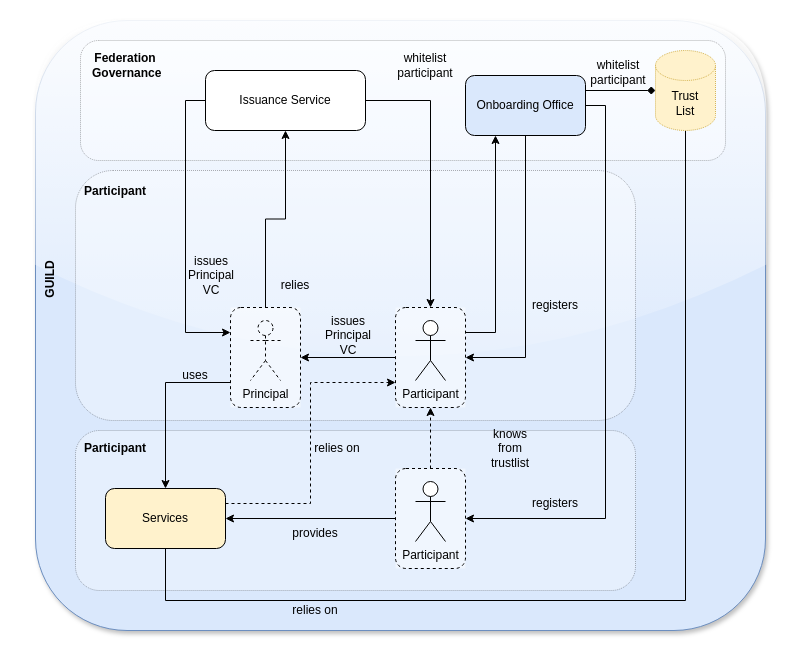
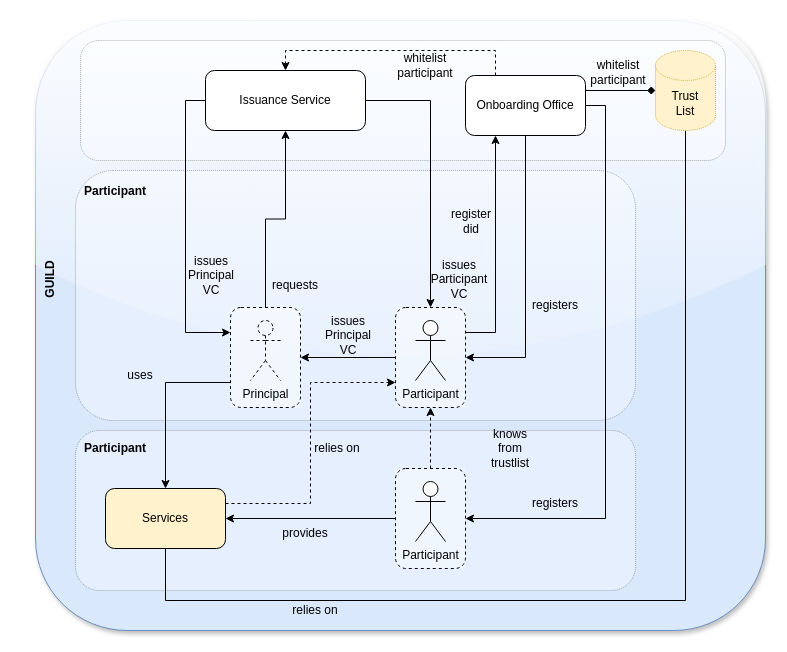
  <mxCell id="0" />
  <mxCell id="1" parent="0" />
  <mxCell id="2" value="" style="rounded=1;whiteSpace=wrap;html=1;fillColor=#dae8fc;strokeColor=#6c8ebf;glass=1;shadow=1;" parent="1" vertex="1"><mxGeometry x="35" y="20" width="730" height="610" as="geometry" /></mxCell>
  <mxCell id="3" value="" style="rounded=1;whiteSpace=wrap;html=1;dashed=1;fillColor=default;dashPattern=1 1;opacity=30;" parent="1" vertex="1"><mxGeometry x="80" y="40" width="645" height="120" as="geometry" /></mxCell>
  <mxCell id="4" value="" style="rounded=1;whiteSpace=wrap;html=1;dashed=1;fillColor=default;dashPattern=1 1;opacity=30;" parent="1" vertex="1"><mxGeometry x="75" y="170" width="560" height="250" as="geometry" /></mxCell>
  <mxCell id="5" value="" style="rounded=1;whiteSpace=wrap;html=1;dashed=1;fillColor=default;dashPattern=1 1;opacity=30;" parent="1" vertex="1"><mxGeometry x="75" y="430" width="560" height="160" as="geometry" /></mxCell>
  <mxCell id="6" style="edgeStyle=orthogonalEdgeStyle;rounded=0;orthogonalLoop=1;jettySize=auto;html=1;exitX=0.5;exitY=1;exitDx=0;exitDy=0;entryX=1;entryY=0.5;entryDx=0;entryDy=0;" parent="1" source="10" target="22" edge="1"><mxGeometry relative="1" as="geometry" /></mxCell>
  <mxCell id="7" style="edgeStyle=orthogonalEdgeStyle;rounded=0;orthogonalLoop=1;jettySize=auto;html=1;exitX=1;exitY=0.5;exitDx=0;exitDy=0;entryX=1;entryY=0.5;entryDx=0;entryDy=0;" parent="1" source="10" target="28" edge="1"><mxGeometry relative="1" as="geometry" /></mxCell>
+ <mxCell id="8" style="edgeStyle=orthogonalEdgeStyle;rounded=0;orthogonalLoop=1;jettySize=auto;html=1;exitX=0.25;exitY=0;exitDx=0;exitDy=0;entryX=0.5;entryY=0;entryDx=0;entryDy=0;dashed=1;" parent="1" source="10" target="16" edge="1"><mxGeometry relative="1" as="geometry" /></mxCell>
  <mxCell id="9" style="edgeStyle=orthogonalEdgeStyle;rounded=0;orthogonalLoop=1;jettySize=auto;html=1;exitX=1;exitY=0.25;exitDx=0;exitDy=0;entryX=0;entryY=0.5;entryDx=0;entryDy=0;entryPerimeter=0;endArrow=diamond;" parent="1" source="10" target="35" edge="1"><mxGeometry relative="1" as="geometry" /></mxCell>
- <mxCell id="10" value="Onboarding Office" style="rounded=1;whiteSpace=wrap;html=1;fillColor=#dae8fc;" parent="1" vertex="1"><mxGeometry x="465" y="75" width="120" height="60" as="geometry" /></mxCell>
+ <mxCell id="10" value="Onboarding Office" style="rounded=1;whiteSpace=wrap;html=1;" parent="1" vertex="1"><mxGeometry x="465" y="75" width="120" height="60" as="geometry" /></mxCell>
  <mxCell id="11" style="edgeStyle=orthogonalEdgeStyle;rounded=0;orthogonalLoop=1;jettySize=auto;html=1;exitX=0;exitY=0.5;exitDx=0;exitDy=0;entryX=1;entryY=0.5;entryDx=0;entryDy=0;" parent="1" source="22" target="25" edge="1"><mxGeometry relative="1" as="geometry"><mxPoint x="330" y="357" as="sourcePoint" /></mxGeometry></mxCell>
  <mxCell id="12" style="edgeStyle=orthogonalEdgeStyle;rounded=0;orthogonalLoop=1;jettySize=auto;html=1;exitX=0.5;exitY=0;exitDx=0;exitDy=0;" parent="1" source="25" target="16" edge="1"><mxGeometry relative="1" as="geometry" /></mxCell>
  <mxCell id="13" value="registers" style="text;html=1;strokeColor=none;fillColor=none;align=center;verticalAlign=middle;whiteSpace=wrap;rounded=0;dashed=1;" parent="1" vertex="1"><mxGeometry x="525" y="290" width="60" height="30" as="geometry" /></mxCell>
  <mxCell id="14" style="edgeStyle=orthogonalEdgeStyle;rounded=0;orthogonalLoop=1;jettySize=auto;html=1;exitX=0;exitY=0.5;exitDx=0;exitDy=0;entryX=0;entryY=0.25;entryDx=0;entryDy=0;" parent="1" source="16" target="25" edge="1"><mxGeometry relative="1" as="geometry" /></mxCell>
  <mxCell id="15" style="edgeStyle=orthogonalEdgeStyle;rounded=0;orthogonalLoop=1;jettySize=auto;html=1;exitX=1;exitY=0.5;exitDx=0;exitDy=0;entryX=0.5;entryY=0;entryDx=0;entryDy=0;" parent="1" source="16" target="22" edge="1"><mxGeometry relative="1" as="geometry" /></mxCell>
  <mxCell id="16" value="Issuance Service" style="rounded=1;whiteSpace=wrap;html=1;" parent="1" vertex="1"><mxGeometry x="205" y="70" width="160" height="60" as="geometry" /></mxCell>
- <mxCell id="17" value="relies" style="text;html=1;strokeColor=none;fillColor=none;align=center;verticalAlign=middle;whiteSpace=wrap;rounded=0;dashed=1;" parent="1" vertex="1"><mxGeometry x="265" y="270" width="60" height="30" as="geometry" /></mxCell>
+ <mxCell id="17" value="requests" style="text;html=1;strokeColor=none;fillColor=none;align=center;verticalAlign=middle;whiteSpace=wrap;rounded=0;dashed=1;" parent="1" vertex="1"><mxGeometry x="265" y="270" width="60" height="30" as="geometry" /></mxCell>
  <mxCell id="18" value="issues&lt;br&gt;Principal VC" style="text;html=1;strokeColor=none;fillColor=none;align=center;verticalAlign=middle;whiteSpace=wrap;rounded=0;dashed=1;" parent="1" vertex="1"><mxGeometry x="181" y="260" width="60" height="30" as="geometry" /></mxCell>
+ <mxCell id="19" value="issues&lt;br&gt;Participant&lt;br&gt;VC" style="text;html=1;strokeColor=none;fillColor=none;align=center;verticalAlign=middle;whiteSpace=wrap;rounded=0;dashed=1;" parent="1" vertex="1"><mxGeometry x="429" y="264" width="60" height="30" as="geometry" /></mxCell>
  <mxCell id="20" value="" style="group;fillColor=default;opacity=40;" parent="1" connectable="0" vertex="1"><mxGeometry x="395" y="307" width="70" height="100" as="geometry" /></mxCell>
  <mxCell id="21" value="Participant" style="shape=umlActor;verticalLabelPosition=bottom;verticalAlign=top;html=1;outlineConnect=0;" parent="20" vertex="1"><mxGeometry x="20" y="13" width="30" height="60" as="geometry" /></mxCell>
  <mxCell id="22" value="" style="rounded=1;whiteSpace=wrap;html=1;dashed=1;fillColor=none;" parent="20" vertex="1"><mxGeometry width="70" height="100" as="geometry" /></mxCell>
  <mxCell id="23" value="" style="group;fillColor=default;opacity=50;" parent="1" connectable="0" vertex="1"><mxGeometry x="230" y="307" width="70" height="100" as="geometry" /></mxCell>
  <mxCell id="24" value="Principal" style="shape=umlActor;verticalLabelPosition=bottom;verticalAlign=top;html=1;outlineConnect=0;dashed=1;fillColor=none;" parent="23" vertex="1"><mxGeometry x="20" y="13" width="30" height="60" as="geometry" /></mxCell>
  <mxCell id="25" value="" style="rounded=1;whiteSpace=wrap;html=1;dashed=1;fillColor=none;" parent="23" vertex="1"><mxGeometry width="70" height="100" as="geometry" /></mxCell>
  <mxCell id="26" value="" style="group;fillColor=default;opacity=40;" parent="1" connectable="0" vertex="1"><mxGeometry x="395" y="468" width="70" height="100" as="geometry" /></mxCell>
  <mxCell id="27" value="Participant" style="shape=umlActor;verticalLabelPosition=bottom;verticalAlign=top;html=1;outlineConnect=0;" parent="26" vertex="1"><mxGeometry x="20" y="13" width="30" height="60" as="geometry" /></mxCell>
  <mxCell id="28" value="" style="rounded=1;whiteSpace=wrap;html=1;dashed=1;fillColor=none;" parent="26" vertex="1"><mxGeometry width="70" height="100" as="geometry" /></mxCell>
  <mxCell id="29" style="edgeStyle=orthogonalEdgeStyle;rounded=0;orthogonalLoop=1;jettySize=auto;html=1;exitX=0.5;exitY=1;exitDx=0;exitDy=0;entryX=0.5;entryY=1;entryDx=0;entryDy=0;entryPerimeter=0;endArrow=none;" parent="1" source="31" target="35" edge="1"><mxGeometry relative="1" as="geometry"><Array as="points"><mxPoint x="165" y="600" /><mxPoint x="685" y="600" /></Array></mxGeometry></mxCell>
  <mxCell id="30" style="edgeStyle=orthogonalEdgeStyle;rounded=0;orthogonalLoop=1;jettySize=auto;html=1;exitX=1;exitY=0.25;exitDx=0;exitDy=0;entryX=0;entryY=0.75;entryDx=0;entryDy=0;dashed=1;" parent="1" source="31" target="22" edge="1"><mxGeometry relative="1" as="geometry" /></mxCell>
  <mxCell id="31" value="Services" style="rounded=1;whiteSpace=wrap;html=1;fillColor=#fff2cc;" parent="1" vertex="1"><mxGeometry x="105" y="488" width="120" height="60" as="geometry" /></mxCell>
  <mxCell id="32" style="edgeStyle=orthogonalEdgeStyle;rounded=0;orthogonalLoop=1;jettySize=auto;html=1;exitX=0;exitY=0.75;exitDx=0;exitDy=0;entryX=0.5;entryY=0;entryDx=0;entryDy=0;" parent="1" source="25" target="31" edge="1"><mxGeometry relative="1" as="geometry" /></mxCell>
- <mxCell id="33" value="uses" style="text;html=1;strokeColor=none;fillColor=none;align=center;verticalAlign=middle;whiteSpace=wrap;rounded=0;dashed=1;" parent="1" vertex="1"><mxGeometry x="165" y="360" width="60" height="30" as="geometry" /></mxCell>
+ <mxCell id="33" value="uses" style="text;html=1;strokeColor=none;fillColor=none;align=center;verticalAlign=middle;whiteSpace=wrap;rounded=0;dashed=1;" parent="1" vertex="1"><mxGeometry x="110" y="360" width="60" height="30" as="geometry" /></mxCell>
  <mxCell id="34" value="registers" style="text;html=1;strokeColor=none;fillColor=none;align=center;verticalAlign=middle;whiteSpace=wrap;rounded=0;dashed=1;" parent="1" vertex="1"><mxGeometry x="525" y="488" width="60" height="30" as="geometry" /></mxCell>
  <mxCell id="35" value="Trust&lt;br&gt;List" style="shape=cylinder3;whiteSpace=wrap;html=1;boundedLbl=1;backgroundOutline=1;size=15;dashed=1;dashPattern=1 1;fillColor=#fff2cc;strokeColor=#d6b656;" parent="1" vertex="1"><mxGeometry x="655" y="50" width="60" height="80" as="geometry" /></mxCell>
  <mxCell id="36" style="edgeStyle=orthogonalEdgeStyle;rounded=0;orthogonalLoop=1;jettySize=auto;html=1;exitX=1;exitY=0.25;exitDx=0;exitDy=0;entryX=0.25;entryY=1;entryDx=0;entryDy=0;" parent="1" source="22" target="10" edge="1"><mxGeometry relative="1" as="geometry" /></mxCell>
+ <mxCell id="37" value="register&lt;br&gt;did" style="text;html=1;strokeColor=none;fillColor=none;align=center;verticalAlign=middle;whiteSpace=wrap;rounded=0;dashed=1;" parent="1" vertex="1"><mxGeometry x="441" y="206" width="60" height="30" as="geometry" /></mxCell>
  <mxCell id="38" value="whitelist participant" style="text;html=1;strokeColor=none;fillColor=none;align=center;verticalAlign=middle;whiteSpace=wrap;rounded=0;dashed=1;" parent="1" vertex="1"><mxGeometry x="385" y="50" width="80" height="30" as="geometry" /></mxCell>
  <mxCell id="39" value="whitelist participant" style="text;html=1;strokeColor=none;fillColor=none;align=center;verticalAlign=middle;whiteSpace=wrap;rounded=0;dashed=1;" parent="1" vertex="1"><mxGeometry x="578" y="57" width="80" height="30" as="geometry" /></mxCell>
  <mxCell id="40" style="edgeStyle=orthogonalEdgeStyle;rounded=0;orthogonalLoop=1;jettySize=auto;html=1;exitX=0;exitY=0.5;exitDx=0;exitDy=0;entryX=1;entryY=0.5;entryDx=0;entryDy=0;" parent="1" source="28" target="31" edge="1"><mxGeometry relative="1" as="geometry" /></mxCell>
- <mxCell id="41" value="provides" style="text;html=1;strokeColor=none;fillColor=none;align=center;verticalAlign=middle;whiteSpace=wrap;rounded=0;dashed=1;" parent="1" vertex="1"><mxGeometry x="285" y="518" width="60" height="30" as="geometry" /></mxCell>
+ <mxCell id="41" value="provides" style="text;html=1;strokeColor=none;fillColor=none;align=center;verticalAlign=middle;whiteSpace=wrap;rounded=0;dashed=1;" parent="1" vertex="1"><mxGeometry x="275" y="518" width="60" height="30" as="geometry" /></mxCell>
  <mxCell id="42" value="relies on" style="text;html=1;strokeColor=none;fillColor=none;align=center;verticalAlign=middle;whiteSpace=wrap;rounded=0;dashed=1;" parent="1" vertex="1"><mxGeometry x="285" y="595" width="60" height="30" as="geometry" /></mxCell>
  <mxCell id="43" value="issues&lt;br&gt;Principal VC" style="text;html=1;strokeColor=none;fillColor=none;align=center;verticalAlign=middle;whiteSpace=wrap;rounded=0;dashed=1;" parent="1" vertex="1"><mxGeometry x="318" y="320" width="60" height="30" as="geometry" /></mxCell>
- <mxCell id="44" value="&lt;b&gt;Federation &amp;nbsp;Governance&lt;/b&gt;" style="text;html=1;strokeColor=none;fillColor=none;align=center;verticalAlign=middle;whiteSpace=wrap;rounded=0;shadow=1;glass=1;dashed=1;dashPattern=1 1;opacity=50;" parent="1" vertex="1"><mxGeometry x="95" y="50" width="60" height="30" as="geometry" /></mxCell>
  <mxCell id="45" value="&lt;b&gt;GUILD&lt;br&gt;&lt;/b&gt;" style="text;html=1;strokeColor=none;fillColor=none;align=center;verticalAlign=middle;whiteSpace=wrap;rounded=0;shadow=1;glass=1;dashed=1;dashPattern=1 1;opacity=50;rotation=-90;" parent="1" vertex="1"><mxGeometry x="20" y="264" width="60" height="30" as="geometry" /></mxCell>
  <mxCell id="46" value="&lt;b&gt;Participant&lt;br&gt;&lt;/b&gt;" style="text;html=1;strokeColor=none;fillColor=none;align=center;verticalAlign=middle;whiteSpace=wrap;rounded=0;shadow=1;glass=1;dashed=1;dashPattern=1 1;opacity=50;rotation=0;" parent="1" vertex="1"><mxGeometry x="85" y="176" width="60" height="30" as="geometry" /></mxCell>
  <mxCell id="47" value="&lt;b&gt;Participant&lt;br&gt;&lt;/b&gt;" style="text;html=1;strokeColor=none;fillColor=none;align=center;verticalAlign=middle;whiteSpace=wrap;rounded=0;shadow=1;glass=1;dashed=1;dashPattern=1 1;opacity=50;rotation=0;" parent="1" vertex="1"><mxGeometry x="85" y="433" width="60" height="30" as="geometry" /></mxCell>
  <mxCell id="48" style="edgeStyle=orthogonalEdgeStyle;rounded=0;orthogonalLoop=1;jettySize=auto;html=1;exitX=0.5;exitY=0;exitDx=0;exitDy=0;entryX=0.5;entryY=1;entryDx=0;entryDy=0;dashed=1;" parent="1" source="28" target="22" edge="1"><mxGeometry relative="1" as="geometry" /></mxCell>
  <mxCell id="49" value="knows from&lt;br&gt;trustlist" style="text;html=1;strokeColor=none;fillColor=none;align=center;verticalAlign=middle;whiteSpace=wrap;rounded=0;shadow=1;glass=1;dashed=1;dashPattern=1 1;opacity=50;" parent="1" vertex="1"><mxGeometry x="480" y="433" width="60" height="30" as="geometry" /></mxCell>
  <mxCell id="50" value="relies on" style="text;html=1;strokeColor=none;fillColor=none;align=center;verticalAlign=middle;whiteSpace=wrap;rounded=0;dashed=1;" parent="1" vertex="1"><mxGeometry x="307" y="433" width="60" height="30" as="geometry" /></mxCell>
